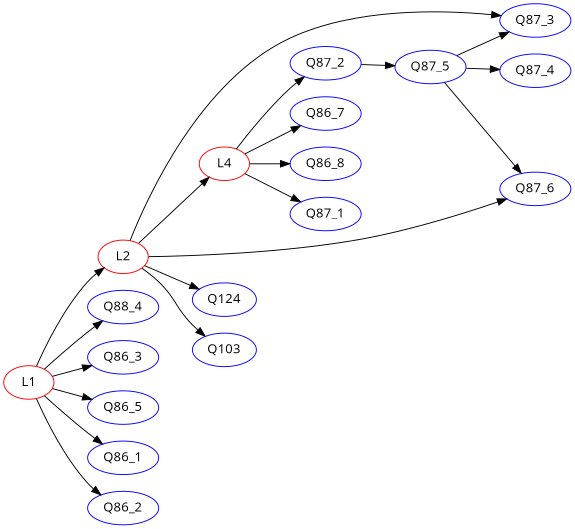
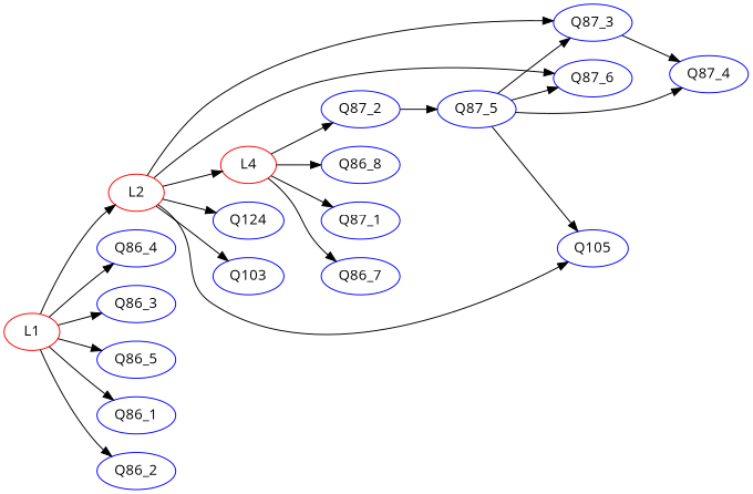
  digraph {
    fontname="Open Sans"
    rankdir=LR
    node [color=blue fontname="Open Sans"]
    edge [color=black fontname="Open Sans"]
    Q87_3
    Q87_4
-   Q86_4 [label=Q88_4]
+   Q86_4
    Q87_1
    Q87_6
    Q86_7
    Q86_3
    Q86_5
    L2 [color=red]
    n10 [label=Q124]
    n11 [color=red label=L4]
    Q103
+   Q105
    Q87_2
    Q87_5
    L1 [color=red]
    Q86_1
    Q86_2
    Q86_8
    subgraph sub_1 {
    }
    subgraph sub_2 {
      Q87_3
      Q87_4
      Q86_4
      Q87_1
      Q87_6
      Q86_7
      Q86_3
      Q86_5
      L2
      n10
      n11
      Q103
+     Q105
      Q87_2
      Q87_5
      L1
      Q86_1
      Q86_2
      Q86_8
    }
+   Q87_3 -> Q87_4
    L2 -> Q87_3
    L2 -> Q87_6
    L2 -> n10
    L2 -> n11
    L2 -> Q103
+   L2 -> Q105
    n11 -> Q87_1
    n11 -> Q86_7
    n11 -> Q87_2
    n11 -> Q86_8
    Q87_2 -> Q87_5
    Q87_5 -> Q87_3
    Q87_5 -> Q87_4
    Q87_5 -> Q87_6
+   Q87_5 -> Q105
    L1 -> Q86_4
    L1 -> Q86_3
    L1 -> Q86_5
    L1 -> L2
    L1 -> Q86_1
    L1 -> Q86_2
  }
